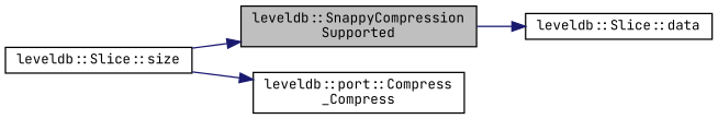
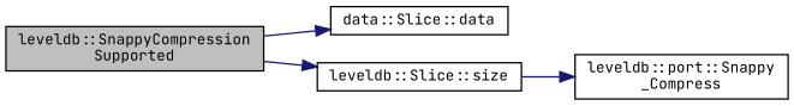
  digraph {
    fontname="JetBrains Mono"
    rankdir=LR
    node [color=black fillcolor=white fontname="JetBrains Mono" fontsize=10 shape=record style=filled]
    edge [color=midnightblue fontname="JetBrains Mono" fontsize=10 labelfontname=Helvetica labelfontsize=10 style=solid]
    n1 [fillcolor=grey75 fontcolor=black height=0.2 label="leveldb::SnappyCompression\lSupported" width=0.4]
-   n2 [height=0.2 label="leveldb::Slice::data" width=0.4]
+   n2 [height=0.2 label="data::Slice::data" width=0.4]
    n3 [height=0.2 label="leveldb::Slice::size" width=0.4]
-   n4 [height=0.2 label="leveldb::port::Compress\l_Compress" width=0.4]
+   n4 [height=0.2 label="leveldb::port::Snappy\l_Compress" width=0.4]
    n1 -> n2
-   n3 -> n1
+   n1 -> n3
    n3 -> n4
  }
